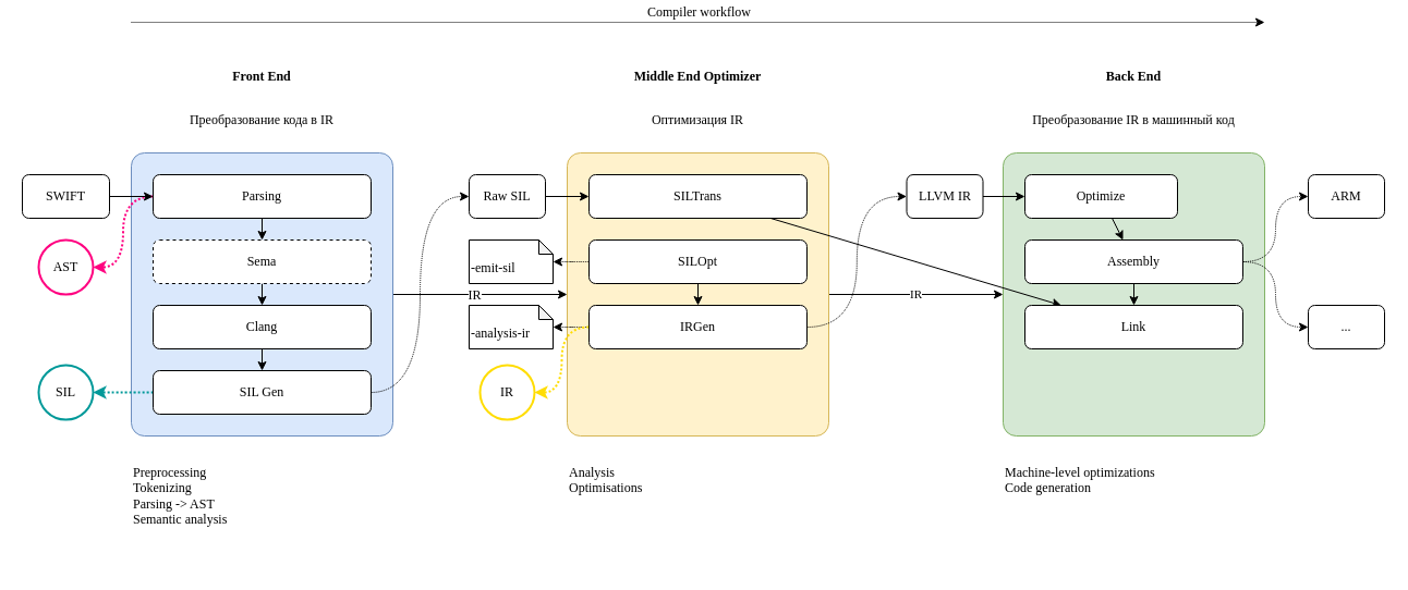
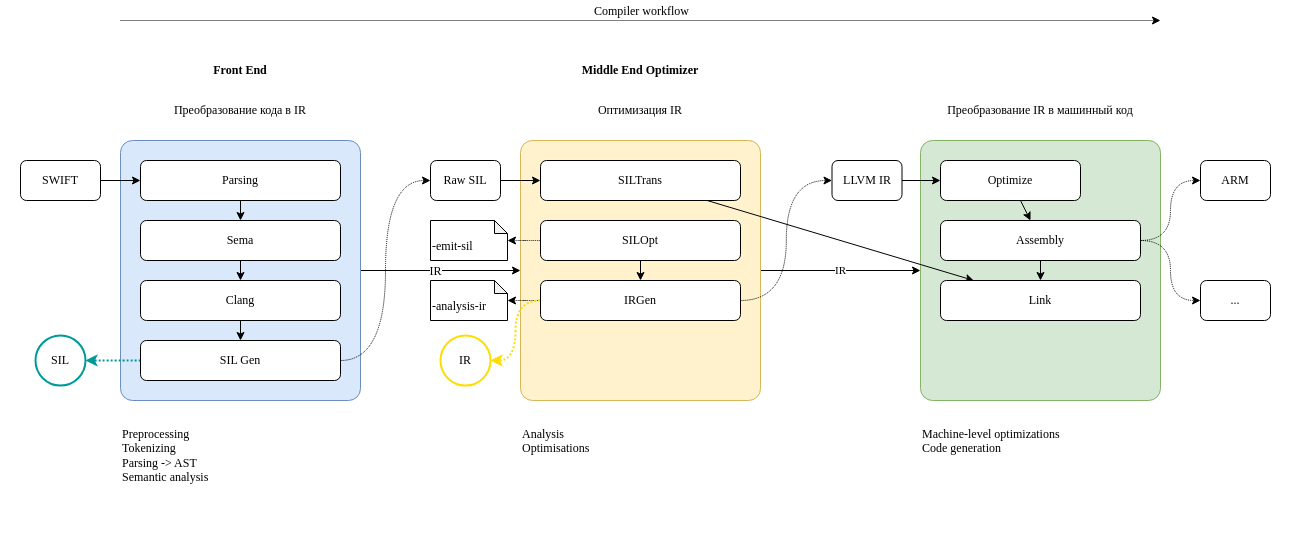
  <mxCell id="0" />
  <mxCell id="1" parent="0" />
  <mxCell id="2" value="" style="edgeStyle=orthogonalEdgeStyle;rounded=0;orthogonalLoop=1;jettySize=auto;html=1;fontFamily=Menlo;" edge="1" parent="1" source="4" target="8"><mxGeometry relative="1" as="geometry" /></mxCell>
  <mxCell id="3" value="IR" style="text;html=1;resizable=0;points=[];align=center;verticalAlign=middle;labelBackgroundColor=#ffffff;fontFamily=Menlo;" vertex="1" connectable="0" parent="2"><mxGeometry x="-0.138" relative="1" as="geometry"><mxPoint x="5.5" as="offset" /></mxGeometry></mxCell>
  <mxCell id="4" value="" style="rounded=1;whiteSpace=wrap;html=1;arcSize=5;fillColor=#dae8fc;strokeColor=#6c8ebf;" vertex="1" parent="1"><mxGeometry x="120" y="140" width="240" height="260" as="geometry" /></mxCell>
  <mxCell id="5" value="Front End" style="text;html=1;strokeColor=none;fillColor=none;align=center;verticalAlign=middle;whiteSpace=wrap;rounded=0;fontFamily=Menlo;fontStyle=1" vertex="1" parent="1"><mxGeometry x="120" y="60" width="240" height="20" as="geometry" /></mxCell>
  <mxCell id="6" value="Middle End Optimizer" style="text;html=1;strokeColor=none;fillColor=none;align=center;verticalAlign=middle;whiteSpace=wrap;rounded=0;fontFamily=Menlo;fontStyle=1" vertex="1" parent="1"><mxGeometry x="520" y="60" width="240" height="20" as="geometry" /></mxCell>
  <mxCell id="7" value="IR" style="rounded=0;orthogonalLoop=1;jettySize=auto;html=1;fontFamily=Menlo;" edge="1" parent="1" source="8" target="10"><mxGeometry relative="1" as="geometry"><mxPoint as="offset" /></mxGeometry></mxCell>
  <mxCell id="8" value="" style="rounded=1;whiteSpace=wrap;html=1;arcSize=5;fillColor=#fff2cc;strokeColor=#d6b656;" vertex="1" parent="1"><mxGeometry x="520" y="140" width="240" height="260" as="geometry" /></mxCell>
- <mxCell id="9" value="Back End" style="text;html=1;strokeColor=none;fillColor=none;align=center;verticalAlign=middle;whiteSpace=wrap;rounded=0;fontFamily=Menlo;fontStyle=1" vertex="1" parent="1"><mxGeometry x="920" y="60" width="240" height="20" as="geometry" /></mxCell>
  <mxCell id="10" value="" style="rounded=1;whiteSpace=wrap;html=1;arcSize=5;fillColor=#d5e8d4;strokeColor=#82b366;" vertex="1" parent="1"><mxGeometry x="920" y="140" width="240" height="260" as="geometry" /></mxCell>
  <mxCell id="11" value="Преобразование кода в IR" style="text;html=1;strokeColor=none;fillColor=none;align=center;verticalAlign=middle;whiteSpace=wrap;rounded=0;fontFamily=Menlo;" vertex="1" parent="1"><mxGeometry x="120" y="100" width="240" height="20" as="geometry" /></mxCell>
  <mxCell id="12" value="Оптимизация IR" style="text;html=1;strokeColor=none;fillColor=none;align=center;verticalAlign=middle;whiteSpace=wrap;rounded=0;fontFamily=Menlo;" vertex="1" parent="1"><mxGeometry x="520" y="100" width="240" height="20" as="geometry" /></mxCell>
  <mxCell id="13" value="Преобразование IR в машинный код" style="text;html=1;strokeColor=none;fillColor=none;align=center;verticalAlign=middle;whiteSpace=wrap;rounded=0;fontFamily=Menlo;" vertex="1" parent="1"><mxGeometry x="920" y="100" width="240" height="20" as="geometry" /></mxCell>
  <mxCell id="14" style="edgeStyle=none;rounded=0;orthogonalLoop=1;jettySize=auto;html=1;fontFamily=Menlo;" edge="1" parent="1" source="16" target="20"><mxGeometry relative="1" as="geometry" /></mxCell>
- <mxCell id="15" style="edgeStyle=orthogonalEdgeStyle;curved=1;rounded=0;orthogonalLoop=1;jettySize=auto;html=1;exitX=0;exitY=0.5;exitDx=0;exitDy=0;entryX=1;entryY=0.5;entryDx=0;entryDy=0;dashed=1;dashPattern=1 1;fontFamily=Menlo;strokeColor=#FF0080;strokeWidth=2;" edge="1" parent="1" source="16" target="55"><mxGeometry relative="1" as="geometry" /></mxCell>
  <mxCell id="16" value="Parsing" style="rounded=1;whiteSpace=wrap;html=1;fontFamily=Menlo;" vertex="1" parent="1"><mxGeometry x="140" y="160" width="200" height="40" as="geometry" /></mxCell>
  <mxCell id="17" value="" style="edgeStyle=orthogonalEdgeStyle;rounded=0;orthogonalLoop=1;jettySize=auto;html=1;fontFamily=Menlo;" edge="1" parent="1" source="18" target="16"><mxGeometry relative="1" as="geometry" /></mxCell>
  <mxCell id="18" value="SWIFT" style="rounded=1;whiteSpace=wrap;html=1;fontFamily=Menlo;" vertex="1" parent="1"><mxGeometry x="20" y="160" width="80" height="40" as="geometry" /></mxCell>
  <mxCell id="19" style="edgeStyle=none;rounded=0;orthogonalLoop=1;jettySize=auto;html=1;fontFamily=Menlo;" edge="1" parent="1" source="20" target="22"><mxGeometry relative="1" as="geometry" /></mxCell>
- <mxCell id="20" value="Sema" style="rounded=1;whiteSpace=wrap;html=1;fontFamily=Menlo;dashed=1;" vertex="1" parent="1"><mxGeometry x="140" y="220" width="200" height="40" as="geometry" /></mxCell>
+ <mxCell id="20" value="Sema" style="rounded=1;whiteSpace=wrap;html=1;fontFamily=Menlo;" vertex="1" parent="1"><mxGeometry x="140" y="220" width="200" height="40" as="geometry" /></mxCell>
  <mxCell id="21" style="edgeStyle=none;rounded=0;orthogonalLoop=1;jettySize=auto;html=1;entryX=0.5;entryY=0;entryDx=0;entryDy=0;fontFamily=Menlo;" edge="1" parent="1" source="22" target="25"><mxGeometry relative="1" as="geometry" /></mxCell>
  <mxCell id="22" value="Clang" style="rounded=1;whiteSpace=wrap;html=1;fontFamily=Menlo;" vertex="1" parent="1"><mxGeometry x="140" y="280" width="200" height="40" as="geometry" /></mxCell>
  <mxCell id="23" style="edgeStyle=orthogonalEdgeStyle;rounded=0;orthogonalLoop=1;jettySize=auto;html=1;entryX=0;entryY=0.5;entryDx=0;entryDy=0;fontFamily=Menlo;exitX=1;exitY=0.5;exitDx=0;exitDy=0;curved=1;dashed=1;dashPattern=1 1;" edge="1" parent="1" source="25" target="27"><mxGeometry relative="1" as="geometry" /></mxCell>
  <mxCell id="24" value="" style="edgeStyle=orthogonalEdgeStyle;curved=1;rounded=0;orthogonalLoop=1;jettySize=auto;html=1;dashed=1;dashPattern=1 1;fontFamily=Menlo;strokeColor=#009999;strokeWidth=2;" edge="1" parent="1" source="25" target="56"><mxGeometry relative="1" as="geometry" /></mxCell>
  <mxCell id="25" value="SIL Gen" style="rounded=1;whiteSpace=wrap;html=1;fontFamily=Menlo;" vertex="1" parent="1"><mxGeometry x="140" y="340" width="200" height="40" as="geometry" /></mxCell>
  <mxCell id="26" value="" style="rounded=0;orthogonalLoop=1;jettySize=auto;html=1;fontFamily=Menlo;" edge="1" parent="1" source="27" target="29"><mxGeometry relative="1" as="geometry" /></mxCell>
  <mxCell id="27" value="Raw SIL" style="rounded=1;whiteSpace=wrap;html=1;fontFamily=Menlo;" vertex="1" parent="1"><mxGeometry x="430" y="160" width="70" height="40" as="geometry" /></mxCell>
  <mxCell id="28" style="edgeStyle=none;rounded=0;orthogonalLoop=1;jettySize=auto;html=1;fontFamily=Menlo;" edge="1" source="29" target="45" parent="1"><mxGeometry relative="1" as="geometry" /></mxCell>
  <mxCell id="29" value="SILTrans" style="rounded=1;whiteSpace=wrap;html=1;fontFamily=Menlo;" vertex="1" parent="1"><mxGeometry x="540" y="160" width="200" height="40" as="geometry" /></mxCell>
  <mxCell id="30" style="edgeStyle=none;rounded=0;orthogonalLoop=1;jettySize=auto;html=1;fontFamily=Menlo;" edge="1" source="32" target="36" parent="1"><mxGeometry relative="1" as="geometry" /></mxCell>
  <mxCell id="31" style="edgeStyle=orthogonalEdgeStyle;curved=1;rounded=0;orthogonalLoop=1;jettySize=auto;html=1;exitX=0;exitY=0.5;exitDx=0;exitDy=0;dashed=1;dashPattern=1 1;fontFamily=Menlo;" edge="1" parent="1" source="32" target="53"><mxGeometry relative="1" as="geometry" /></mxCell>
  <mxCell id="32" value="SILOpt" style="rounded=1;whiteSpace=wrap;html=1;fontFamily=Menlo;" vertex="1" parent="1"><mxGeometry x="540" y="220" width="200" height="40" as="geometry" /></mxCell>
  <mxCell id="33" style="edgeStyle=orthogonalEdgeStyle;curved=1;rounded=0;orthogonalLoop=1;jettySize=auto;html=1;entryX=0;entryY=0.5;entryDx=0;entryDy=0;dashed=1;dashPattern=1 1;fontFamily=Menlo;" edge="1" parent="1" source="36" target="38"><mxGeometry relative="1" as="geometry" /></mxCell>
  <mxCell id="34" value="" style="edgeStyle=orthogonalEdgeStyle;curved=1;rounded=0;orthogonalLoop=1;jettySize=auto;html=1;dashed=1;dashPattern=1 1;fontFamily=Menlo;" edge="1" parent="1" source="36" target="54"><mxGeometry relative="1" as="geometry" /></mxCell>
  <mxCell id="35" style="edgeStyle=orthogonalEdgeStyle;curved=1;rounded=0;orthogonalLoop=1;jettySize=auto;html=1;exitX=0;exitY=0.5;exitDx=0;exitDy=0;entryX=1;entryY=0.5;entryDx=0;entryDy=0;dashed=1;dashPattern=1 1;fontFamily=Menlo;strokeColor=#FFDD03;strokeWidth=2;" edge="1" parent="1" source="36" target="57"><mxGeometry relative="1" as="geometry" /></mxCell>
  <mxCell id="36" value="IRGen" style="rounded=1;whiteSpace=wrap;html=1;fontFamily=Menlo;" vertex="1" parent="1"><mxGeometry x="540" y="280" width="200" height="40" as="geometry" /></mxCell>
  <mxCell id="37" style="edgeStyle=none;rounded=0;orthogonalLoop=1;jettySize=auto;html=1;entryX=0;entryY=0.5;entryDx=0;entryDy=0;fontFamily=Menlo;" edge="1" parent="1" source="38" target="40"><mxGeometry relative="1" as="geometry" /></mxCell>
  <mxCell id="38" value="LLVM IR" style="rounded=1;whiteSpace=wrap;html=1;fontFamily=Menlo;" vertex="1" parent="1"><mxGeometry x="831.5" y="160" width="70" height="40" as="geometry" /></mxCell>
  <mxCell id="39" style="edgeStyle=none;rounded=0;orthogonalLoop=1;jettySize=auto;html=1;fontFamily=Menlo;" edge="1" source="40" target="44" parent="1"><mxGeometry relative="1" as="geometry" /></mxCell>
  <mxCell id="40" value="Optimize" style="rounded=1;whiteSpace=wrap;html=1;fontFamily=Menlo;" vertex="1" parent="1"><mxGeometry x="940" y="160" width="140" height="40" as="geometry" /></mxCell>
  <mxCell id="41" style="edgeStyle=none;rounded=0;orthogonalLoop=1;jettySize=auto;html=1;fontFamily=Menlo;" edge="1" source="44" target="45" parent="1"><mxGeometry relative="1" as="geometry" /></mxCell>
  <mxCell id="42" style="edgeStyle=orthogonalEdgeStyle;rounded=0;orthogonalLoop=1;jettySize=auto;html=1;exitX=1;exitY=0.5;exitDx=0;exitDy=0;entryX=0;entryY=0.5;entryDx=0;entryDy=0;fontFamily=Menlo;curved=1;dashed=1;dashPattern=1 1;" edge="1" parent="1" source="44" target="47"><mxGeometry relative="1" as="geometry" /></mxCell>
  <mxCell id="43" style="edgeStyle=orthogonalEdgeStyle;rounded=0;orthogonalLoop=1;jettySize=auto;html=1;exitX=1;exitY=0.5;exitDx=0;exitDy=0;entryX=0;entryY=0.5;entryDx=0;entryDy=0;fontFamily=Menlo;curved=1;dashed=1;dashPattern=1 1;" edge="1" parent="1" source="44" target="46"><mxGeometry relative="1" as="geometry" /></mxCell>
  <mxCell id="44" value="Assembly" style="rounded=1;whiteSpace=wrap;html=1;fontFamily=Menlo;" vertex="1" parent="1"><mxGeometry x="940" y="220" width="200" height="40" as="geometry" /></mxCell>
  <mxCell id="45" value="Link" style="rounded=1;whiteSpace=wrap;html=1;fontFamily=Menlo;" vertex="1" parent="1"><mxGeometry x="940" y="280" width="200" height="40" as="geometry" /></mxCell>
  <mxCell id="46" value="ARM" style="rounded=1;whiteSpace=wrap;html=1;fontFamily=Menlo;" vertex="1" parent="1"><mxGeometry x="1200" y="160" width="70" height="40" as="geometry" /></mxCell>
  <mxCell id="47" value="..." style="rounded=1;whiteSpace=wrap;html=1;fontFamily=Menlo;" vertex="1" parent="1"><mxGeometry x="1200" y="280" width="70" height="40" as="geometry" /></mxCell>
  <mxCell id="48" value="" style="endArrow=classic;html=1;dashed=1;dashPattern=1 1;fontFamily=Menlo;" edge="1" parent="1"><mxGeometry width="50" height="50" relative="1" as="geometry"><mxPoint x="120" y="20" as="sourcePoint" /><mxPoint x="1160" y="20" as="targetPoint" /></mxGeometry></mxCell>
  <mxCell id="49" value="Compiler workflow" style="text;html=1;resizable=0;points=[];align=center;verticalAlign=middle;labelBackgroundColor=#ffffff;fontFamily=Menlo;" vertex="1" connectable="0" parent="48"><mxGeometry x="-0.097" y="-1" relative="1" as="geometry"><mxPoint x="50.5" y="-11" as="offset" /></mxGeometry></mxCell>
  <mxCell id="50" value="Preprocessing&lt;br&gt;Tokenizing&lt;br&gt;Parsing -&amp;gt; AST&lt;br&gt;Semantic analysis" style="text;html=1;strokeColor=none;fillColor=none;align=left;verticalAlign=top;whiteSpace=wrap;rounded=0;fontFamily=Menlo;" vertex="1" parent="1"><mxGeometry x="120" y="420" width="240" height="100" as="geometry" /></mxCell>
  <mxCell id="51" value="Analysis&lt;br&gt;Optimisations" style="text;html=1;strokeColor=none;fillColor=none;align=left;verticalAlign=top;whiteSpace=wrap;rounded=0;fontFamily=Menlo;" vertex="1" parent="1"><mxGeometry x="520" y="420" width="240" height="100" as="geometry" /></mxCell>
  <mxCell id="52" value="Machine-level optimizations&lt;br&gt;Code generation" style="text;html=1;strokeColor=none;fillColor=none;align=left;verticalAlign=top;whiteSpace=wrap;rounded=0;fontFamily=Menlo;" vertex="1" parent="1"><mxGeometry x="920" y="420" width="240" height="100" as="geometry" /></mxCell>
  <mxCell id="53" value="-emit-sil" style="shape=note;whiteSpace=wrap;html=1;backgroundOutline=1;darkOpacity=0.05;fontFamily=Menlo;align=left;size=13;verticalAlign=bottom;spacingBottom=5;" vertex="1" parent="1"><mxGeometry x="430" y="220" width="77" height="40" as="geometry" /></mxCell>
  <mxCell id="54" value="-analysis-ir" style="shape=note;whiteSpace=wrap;html=1;backgroundOutline=1;darkOpacity=0.05;fontFamily=Menlo;align=left;size=13;verticalAlign=bottom;spacingBottom=5;" vertex="1" parent="1"><mxGeometry x="430" y="280" width="77" height="40" as="geometry" /></mxCell>
- <mxCell id="55" value="AST" style="ellipse;whiteSpace=wrap;html=1;aspect=fixed;fontFamily=Menlo;align=center;strokeColor=#FF0080;strokeWidth=2;" vertex="1" parent="1"><mxGeometry x="35" y="220" width="50" height="50" as="geometry" /></mxCell>
  <mxCell id="56" value="SIL" style="ellipse;whiteSpace=wrap;html=1;aspect=fixed;fontFamily=Menlo;align=center;strokeColor=#009999;strokeWidth=2;" vertex="1" parent="1"><mxGeometry x="35" y="335" width="50" height="50" as="geometry" /></mxCell>
  <mxCell id="57" value="IR" style="ellipse;whiteSpace=wrap;html=1;aspect=fixed;fontFamily=Menlo;align=center;strokeColor=#FFDD03;strokeWidth=2;" vertex="1" parent="1"><mxGeometry x="440" y="335" width="50" height="50" as="geometry" /></mxCell>
